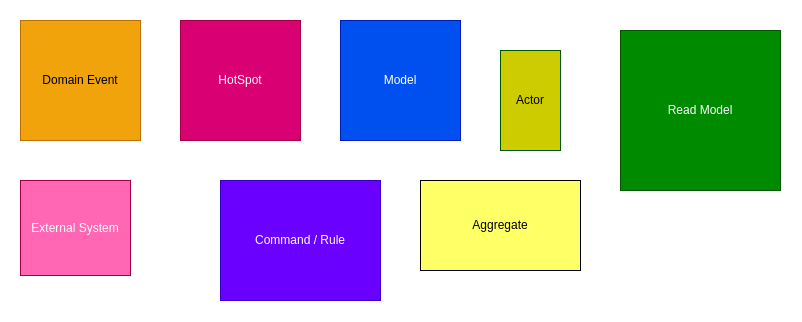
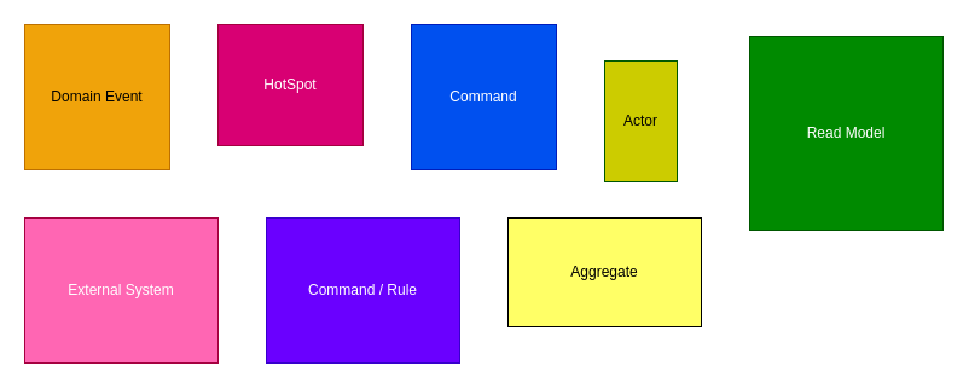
  <mxCell id="0" />
  <mxCell id="1" parent="0" />
  <mxCell id="2" value="Domain Event" style="rounded=0;whiteSpace=wrap;html=1;fillColor=#f0a30a;fontColor=#000000;strokeColor=#BD7000;" parent="1" vertex="1"><mxGeometry x="20" y="20" width="120" height="120" as="geometry" /></mxCell>
- <mxCell id="3" value="HotSpot" style="rounded=0;whiteSpace=wrap;html=1;fillColor=#d80073;fontColor=#ffffff;strokeColor=#A50040;" vertex="1" parent="1"><mxGeometry x="180" y="20" width="120" height="120" as="geometry" /></mxCell>
- <mxCell id="4" value="Model" style="rounded=0;whiteSpace=wrap;html=1;fillColor=#0050ef;fontColor=#ffffff;strokeColor=#001DBC;" vertex="1" parent="1"><mxGeometry x="340" y="20" width="120" height="120" as="geometry" /></mxCell>
+ <mxCell id="3" value="HotSpot" style="rounded=0;whiteSpace=wrap;html=1;fillColor=#d80073;fontColor=#ffffff;strokeColor=#A50040;" vertex="1" parent="1"><mxGeometry x="180" y="20" width="120" height="100" as="geometry" /></mxCell>
+ <mxCell id="4" value="Command" style="rounded=0;whiteSpace=wrap;html=1;fillColor=#0050ef;fontColor=#ffffff;strokeColor=#001DBC;" vertex="1" parent="1"><mxGeometry x="340" y="20" width="120" height="120" as="geometry" /></mxCell>
  <mxCell id="5" value="&lt;font color=&quot;#000000&quot;&gt;Actor&lt;/font&gt;" style="rounded=0;whiteSpace=wrap;html=1;fillColor=#CCCC00;fontColor=#ffffff;strokeColor=#005700;" vertex="1" parent="1"><mxGeometry x="500" y="50" width="60" height="100" as="geometry" /></mxCell>
- <mxCell id="6" value="External System" style="rounded=0;whiteSpace=wrap;html=1;fillColor=#FF66B3;strokeColor=#A50040;fontColor=#ffffff;" vertex="1" parent="1"><mxGeometry x="20" y="180" width="110" height="95" as="geometry" /></mxCell>
+ <mxCell id="6" value="External System" style="rounded=0;whiteSpace=wrap;html=1;fillColor=#FF66B3;strokeColor=#A50040;fontColor=#ffffff;" vertex="1" parent="1"><mxGeometry x="20" y="180" width="160" height="120" as="geometry" /></mxCell>
  <mxCell id="7" value="Command / Rule" style="rounded=0;whiteSpace=wrap;html=1;fillColor=#6a00ff;strokeColor=#3700CC;fontColor=#ffffff;" vertex="1" parent="1"><mxGeometry x="220" y="180" width="160" height="120" as="geometry" /></mxCell>
  <mxCell id="8" value="Read Model" style="whiteSpace=wrap;html=1;aspect=fixed;fontColor=#ffffff;fillColor=#008a00;strokeColor=#005700;" vertex="1" parent="1"><mxGeometry x="620" y="30" width="160" height="160" as="geometry" /></mxCell>
  <mxCell id="9" value="Aggregate" style="rounded=0;whiteSpace=wrap;html=1;fontColor=#000000;fillColor=#FFFF66;" vertex="1" parent="1"><mxGeometry x="420" y="180" width="160" height="90" as="geometry" /></mxCell>
